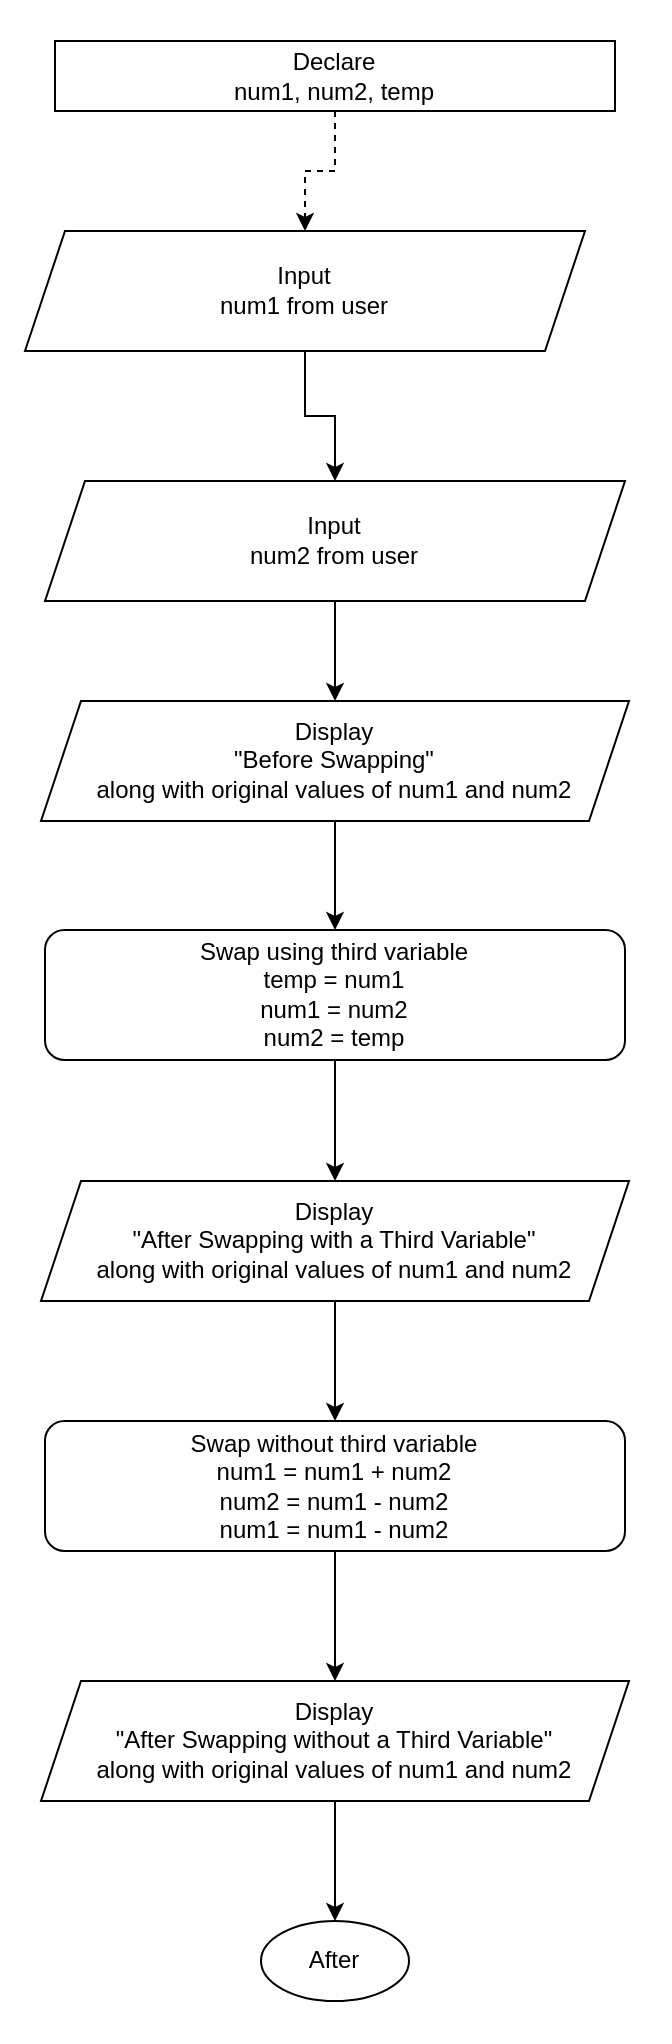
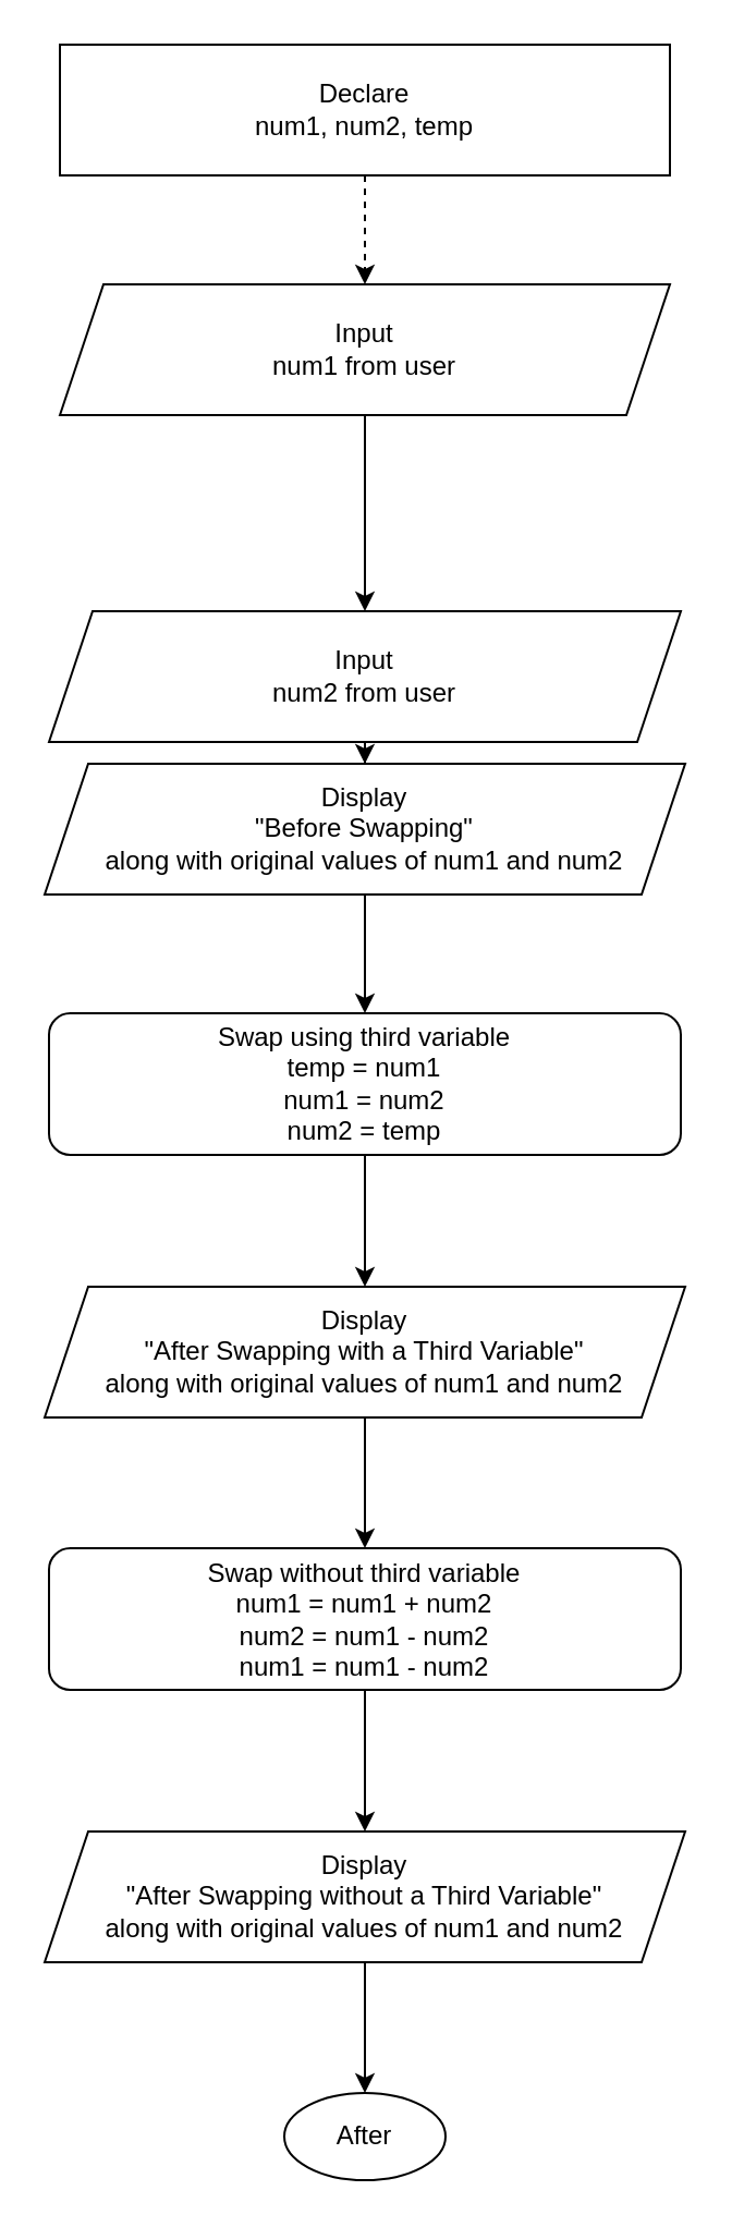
  <mxCell id="0" />
  <mxCell id="1" parent="0" />
  <mxCell id="2" style="edgeStyle=orthogonalEdgeStyle;rounded=0;orthogonalLoop=1;jettySize=auto;html=1;entryX=0.5;entryY=0;entryDx=0;entryDy=0;dashed=1;" edge="1" parent="1" source="3" target="5"><mxGeometry relative="1" as="geometry" /></mxCell>
- <mxCell id="3" value="Declare&lt;br&gt;num1, num2, temp" style="rounded=0;whiteSpace=wrap;html=1;" vertex="1" parent="1"><mxGeometry x="27" y="20" width="280" height="35" as="geometry" /></mxCell>
+ <mxCell id="3" value="Declare&lt;br&gt;num1, num2, temp" style="rounded=0;whiteSpace=wrap;html=1;" vertex="1" parent="1"><mxGeometry x="27" y="20" width="280" height="60" as="geometry" /></mxCell>
  <mxCell id="4" style="edgeStyle=orthogonalEdgeStyle;rounded=0;orthogonalLoop=1;jettySize=auto;html=1;entryX=0.5;entryY=0;entryDx=0;entryDy=0;" edge="1" parent="1" source="5" target="7"><mxGeometry relative="1" as="geometry" /></mxCell>
- <mxCell id="5" value="Input&lt;br&gt;num1 from user" style="shape=parallelogram;perimeter=parallelogramPerimeter;whiteSpace=wrap;html=1;fixedSize=1;" vertex="1" parent="1"><mxGeometry x="12" y="115" width="280" height="60" as="geometry" /></mxCell>
+ <mxCell id="5" value="Input&lt;br&gt;num1 from user" style="shape=parallelogram;perimeter=parallelogramPerimeter;whiteSpace=wrap;html=1;fixedSize=1;" vertex="1" parent="1"><mxGeometry x="27" y="130" width="280" height="60" as="geometry" /></mxCell>
  <mxCell id="6" style="edgeStyle=orthogonalEdgeStyle;rounded=0;orthogonalLoop=1;jettySize=auto;html=1;" edge="1" parent="1" source="7" target="9"><mxGeometry relative="1" as="geometry" /></mxCell>
- <mxCell id="7" value="Input&lt;br&gt;num2 from user" style="shape=parallelogram;perimeter=parallelogramPerimeter;whiteSpace=wrap;html=1;fixedSize=1;" vertex="1" parent="1"><mxGeometry x="22" y="240" width="290" height="60" as="geometry" /></mxCell>
+ <mxCell id="7" value="Input&lt;br&gt;num2 from user" style="shape=parallelogram;perimeter=parallelogramPerimeter;whiteSpace=wrap;html=1;fixedSize=1;" vertex="1" parent="1"><mxGeometry x="22" y="280" width="290" height="60" as="geometry" /></mxCell>
  <mxCell id="8" style="edgeStyle=orthogonalEdgeStyle;rounded=0;orthogonalLoop=1;jettySize=auto;html=1;entryX=0.5;entryY=0;entryDx=0;entryDy=0;" edge="1" parent="1" source="9" target="11"><mxGeometry relative="1" as="geometry" /></mxCell>
  <mxCell id="9" value="Display&lt;br&gt;&quot;Before Swapping&quot;&lt;br&gt;along with original values of num1 and num2" style="shape=parallelogram;perimeter=parallelogramPerimeter;whiteSpace=wrap;html=1;fixedSize=1;" vertex="1" parent="1"><mxGeometry x="20" y="350" width="294" height="60" as="geometry" /></mxCell>
  <mxCell id="10" style="edgeStyle=orthogonalEdgeStyle;rounded=0;orthogonalLoop=1;jettySize=auto;html=1;" edge="1" parent="1" source="11" target="13"><mxGeometry relative="1" as="geometry" /></mxCell>
  <mxCell id="11" value="Swap using third variable&lt;br&gt;temp = num1&lt;br&gt;num1 = num2&lt;br&gt;num2 = temp" style="rounded=1;whiteSpace=wrap;html=1;" vertex="1" parent="1"><mxGeometry x="22" y="464.5" width="290" height="65" as="geometry" /></mxCell>
  <mxCell id="12" style="edgeStyle=orthogonalEdgeStyle;rounded=0;orthogonalLoop=1;jettySize=auto;html=1;" edge="1" parent="1" source="13" target="15"><mxGeometry relative="1" as="geometry" /></mxCell>
  <mxCell id="13" value="Display&lt;br&gt;&quot;After Swapping with a Third Variable&quot;&lt;br&gt;along with original values of num1 and num2" style="shape=parallelogram;perimeter=parallelogramPerimeter;whiteSpace=wrap;html=1;fixedSize=1;" vertex="1" parent="1"><mxGeometry x="20" y="590" width="294" height="60" as="geometry" /></mxCell>
  <mxCell id="14" style="edgeStyle=orthogonalEdgeStyle;rounded=0;orthogonalLoop=1;jettySize=auto;html=1;entryX=0.5;entryY=0;entryDx=0;entryDy=0;" edge="1" parent="1" source="15" target="17"><mxGeometry relative="1" as="geometry" /></mxCell>
  <mxCell id="15" value="Swap without third variable&lt;br&gt;num1 = num1 + num2&lt;br&gt;num2 = num1 - num2&lt;br&gt;num1 = num1 - num2" style="rounded=1;whiteSpace=wrap;html=1;" vertex="1" parent="1"><mxGeometry x="22" y="710" width="290" height="65" as="geometry" /></mxCell>
  <mxCell id="16" style="edgeStyle=orthogonalEdgeStyle;rounded=0;orthogonalLoop=1;jettySize=auto;html=1;entryX=0.5;entryY=0;entryDx=0;entryDy=0;" edge="1" parent="1" source="17" target="18"><mxGeometry relative="1" as="geometry" /></mxCell>
  <mxCell id="17" value="Display&lt;br&gt;&quot;After Swapping without a Third Variable&quot;&lt;br&gt;along with original values of num1 and num2" style="shape=parallelogram;perimeter=parallelogramPerimeter;whiteSpace=wrap;html=1;fixedSize=1;" vertex="1" parent="1"><mxGeometry x="20" y="840" width="294" height="60" as="geometry" /></mxCell>
  <mxCell id="18" value="After" style="ellipse;whiteSpace=wrap;html=1;" vertex="1" parent="1"><mxGeometry x="130" y="960" width="74" height="40" as="geometry" /></mxCell>
